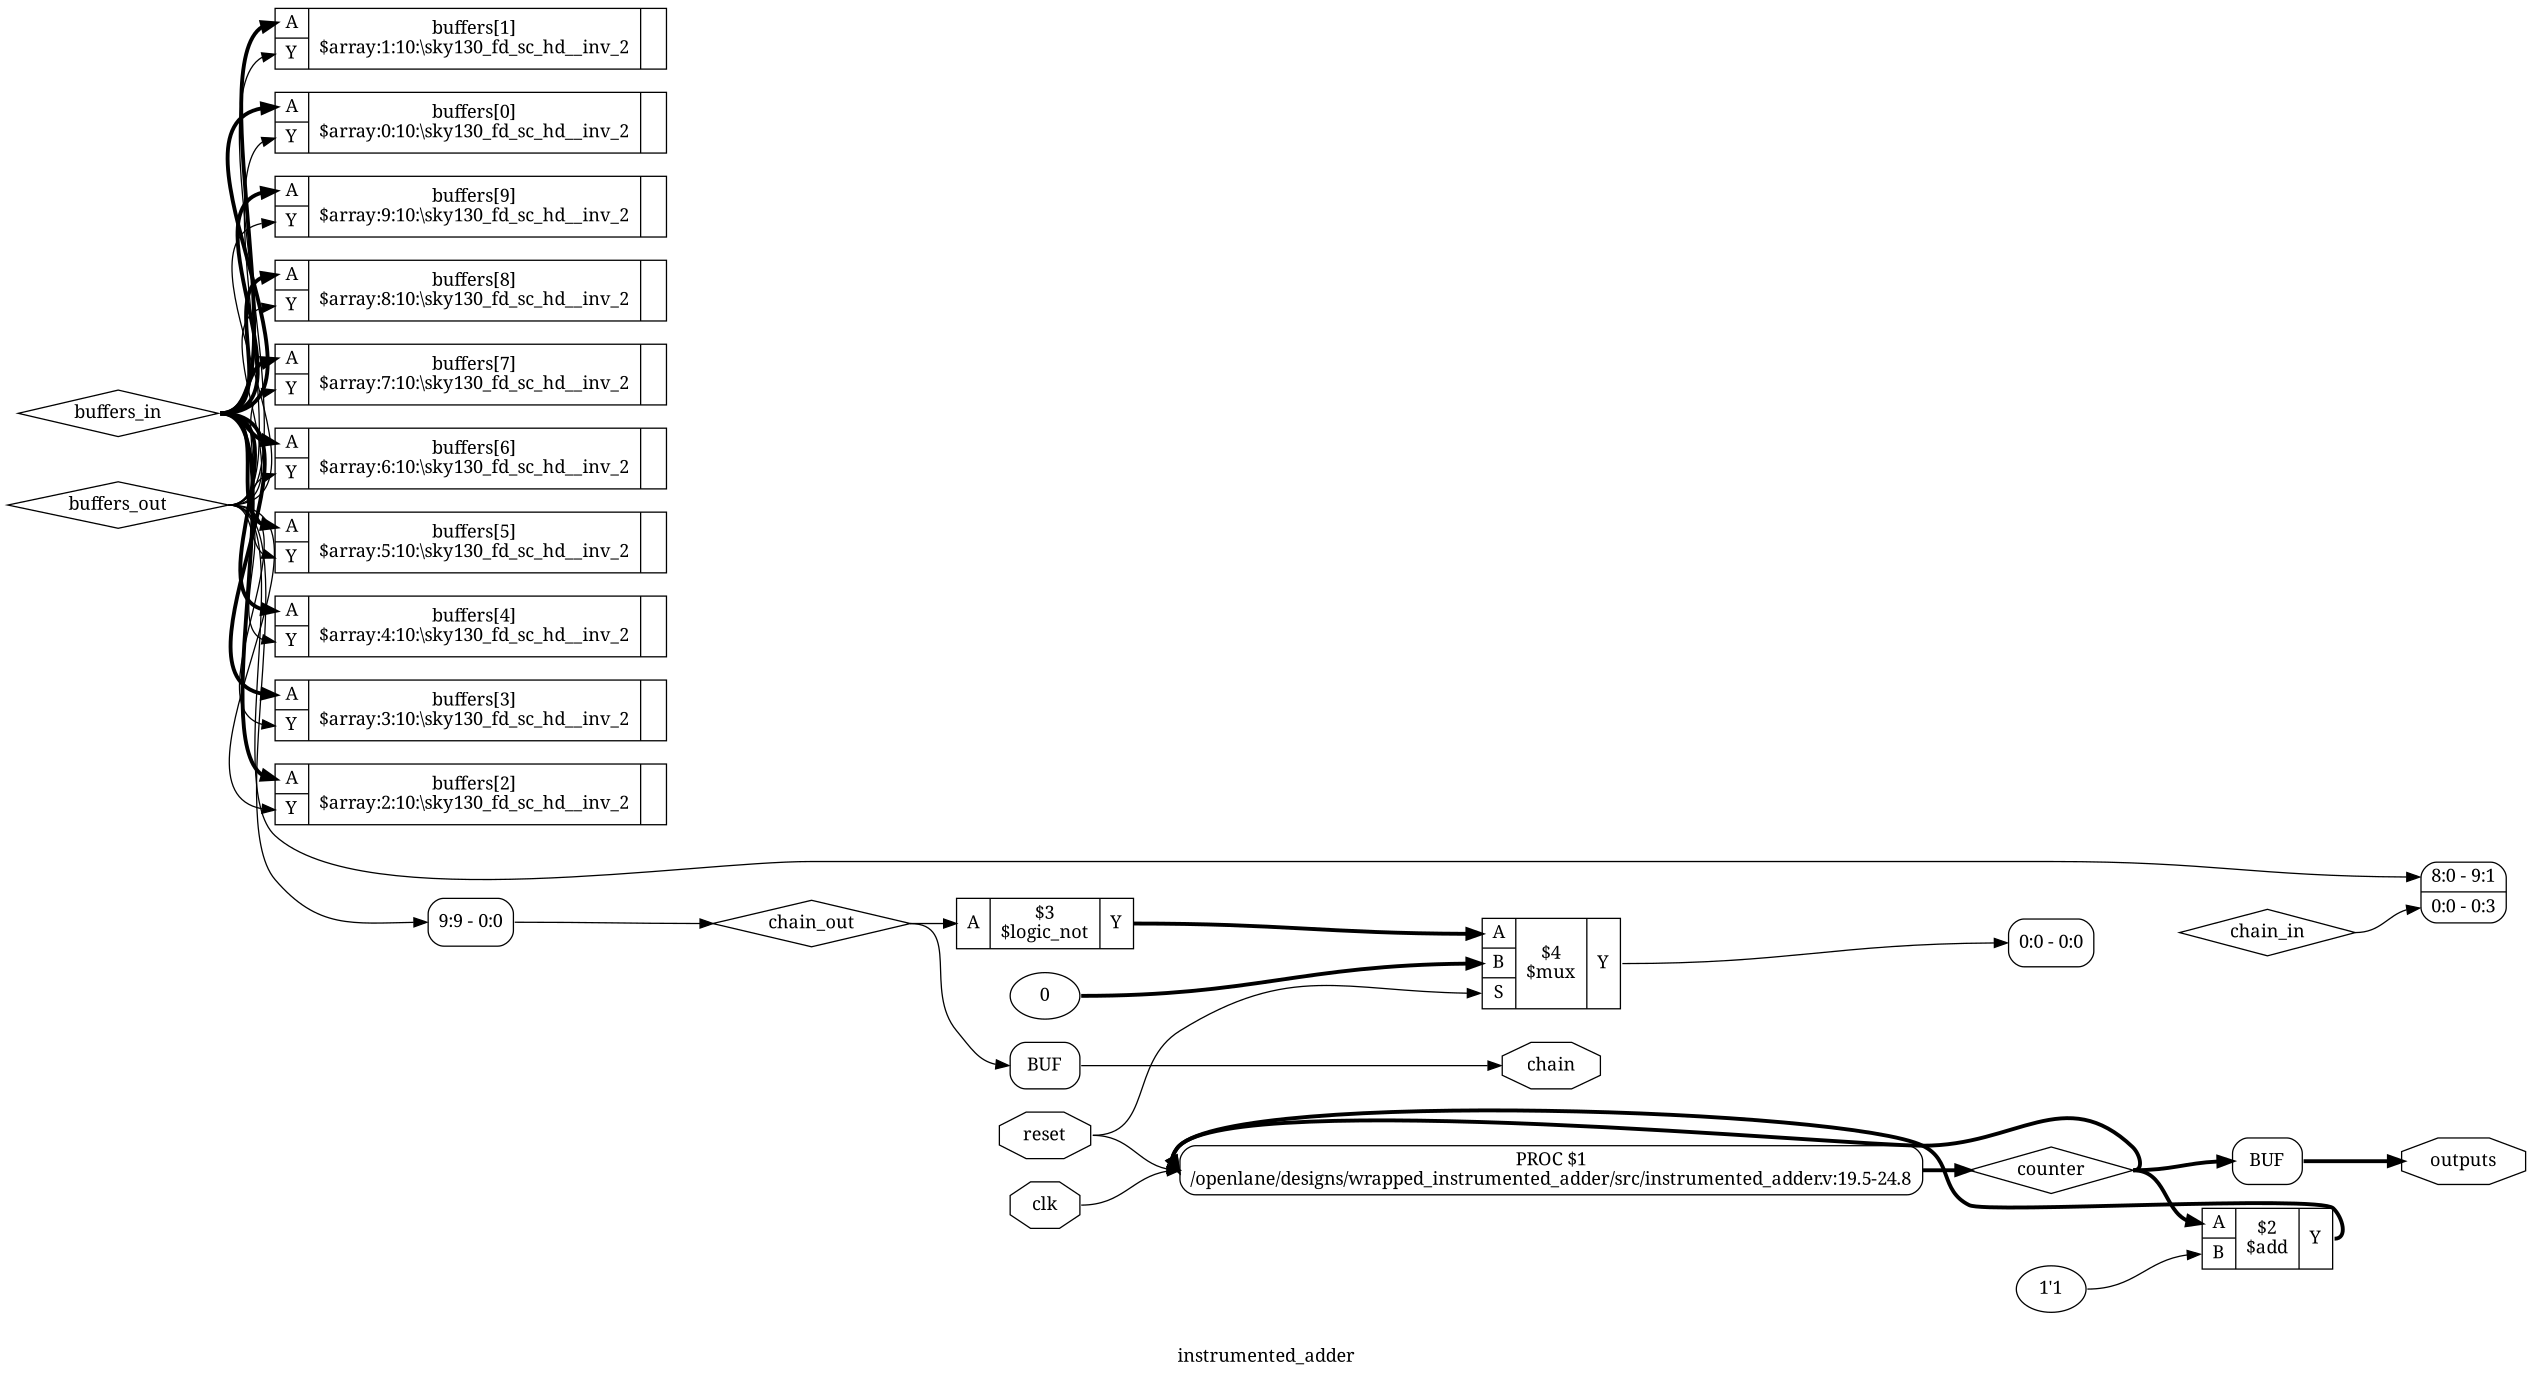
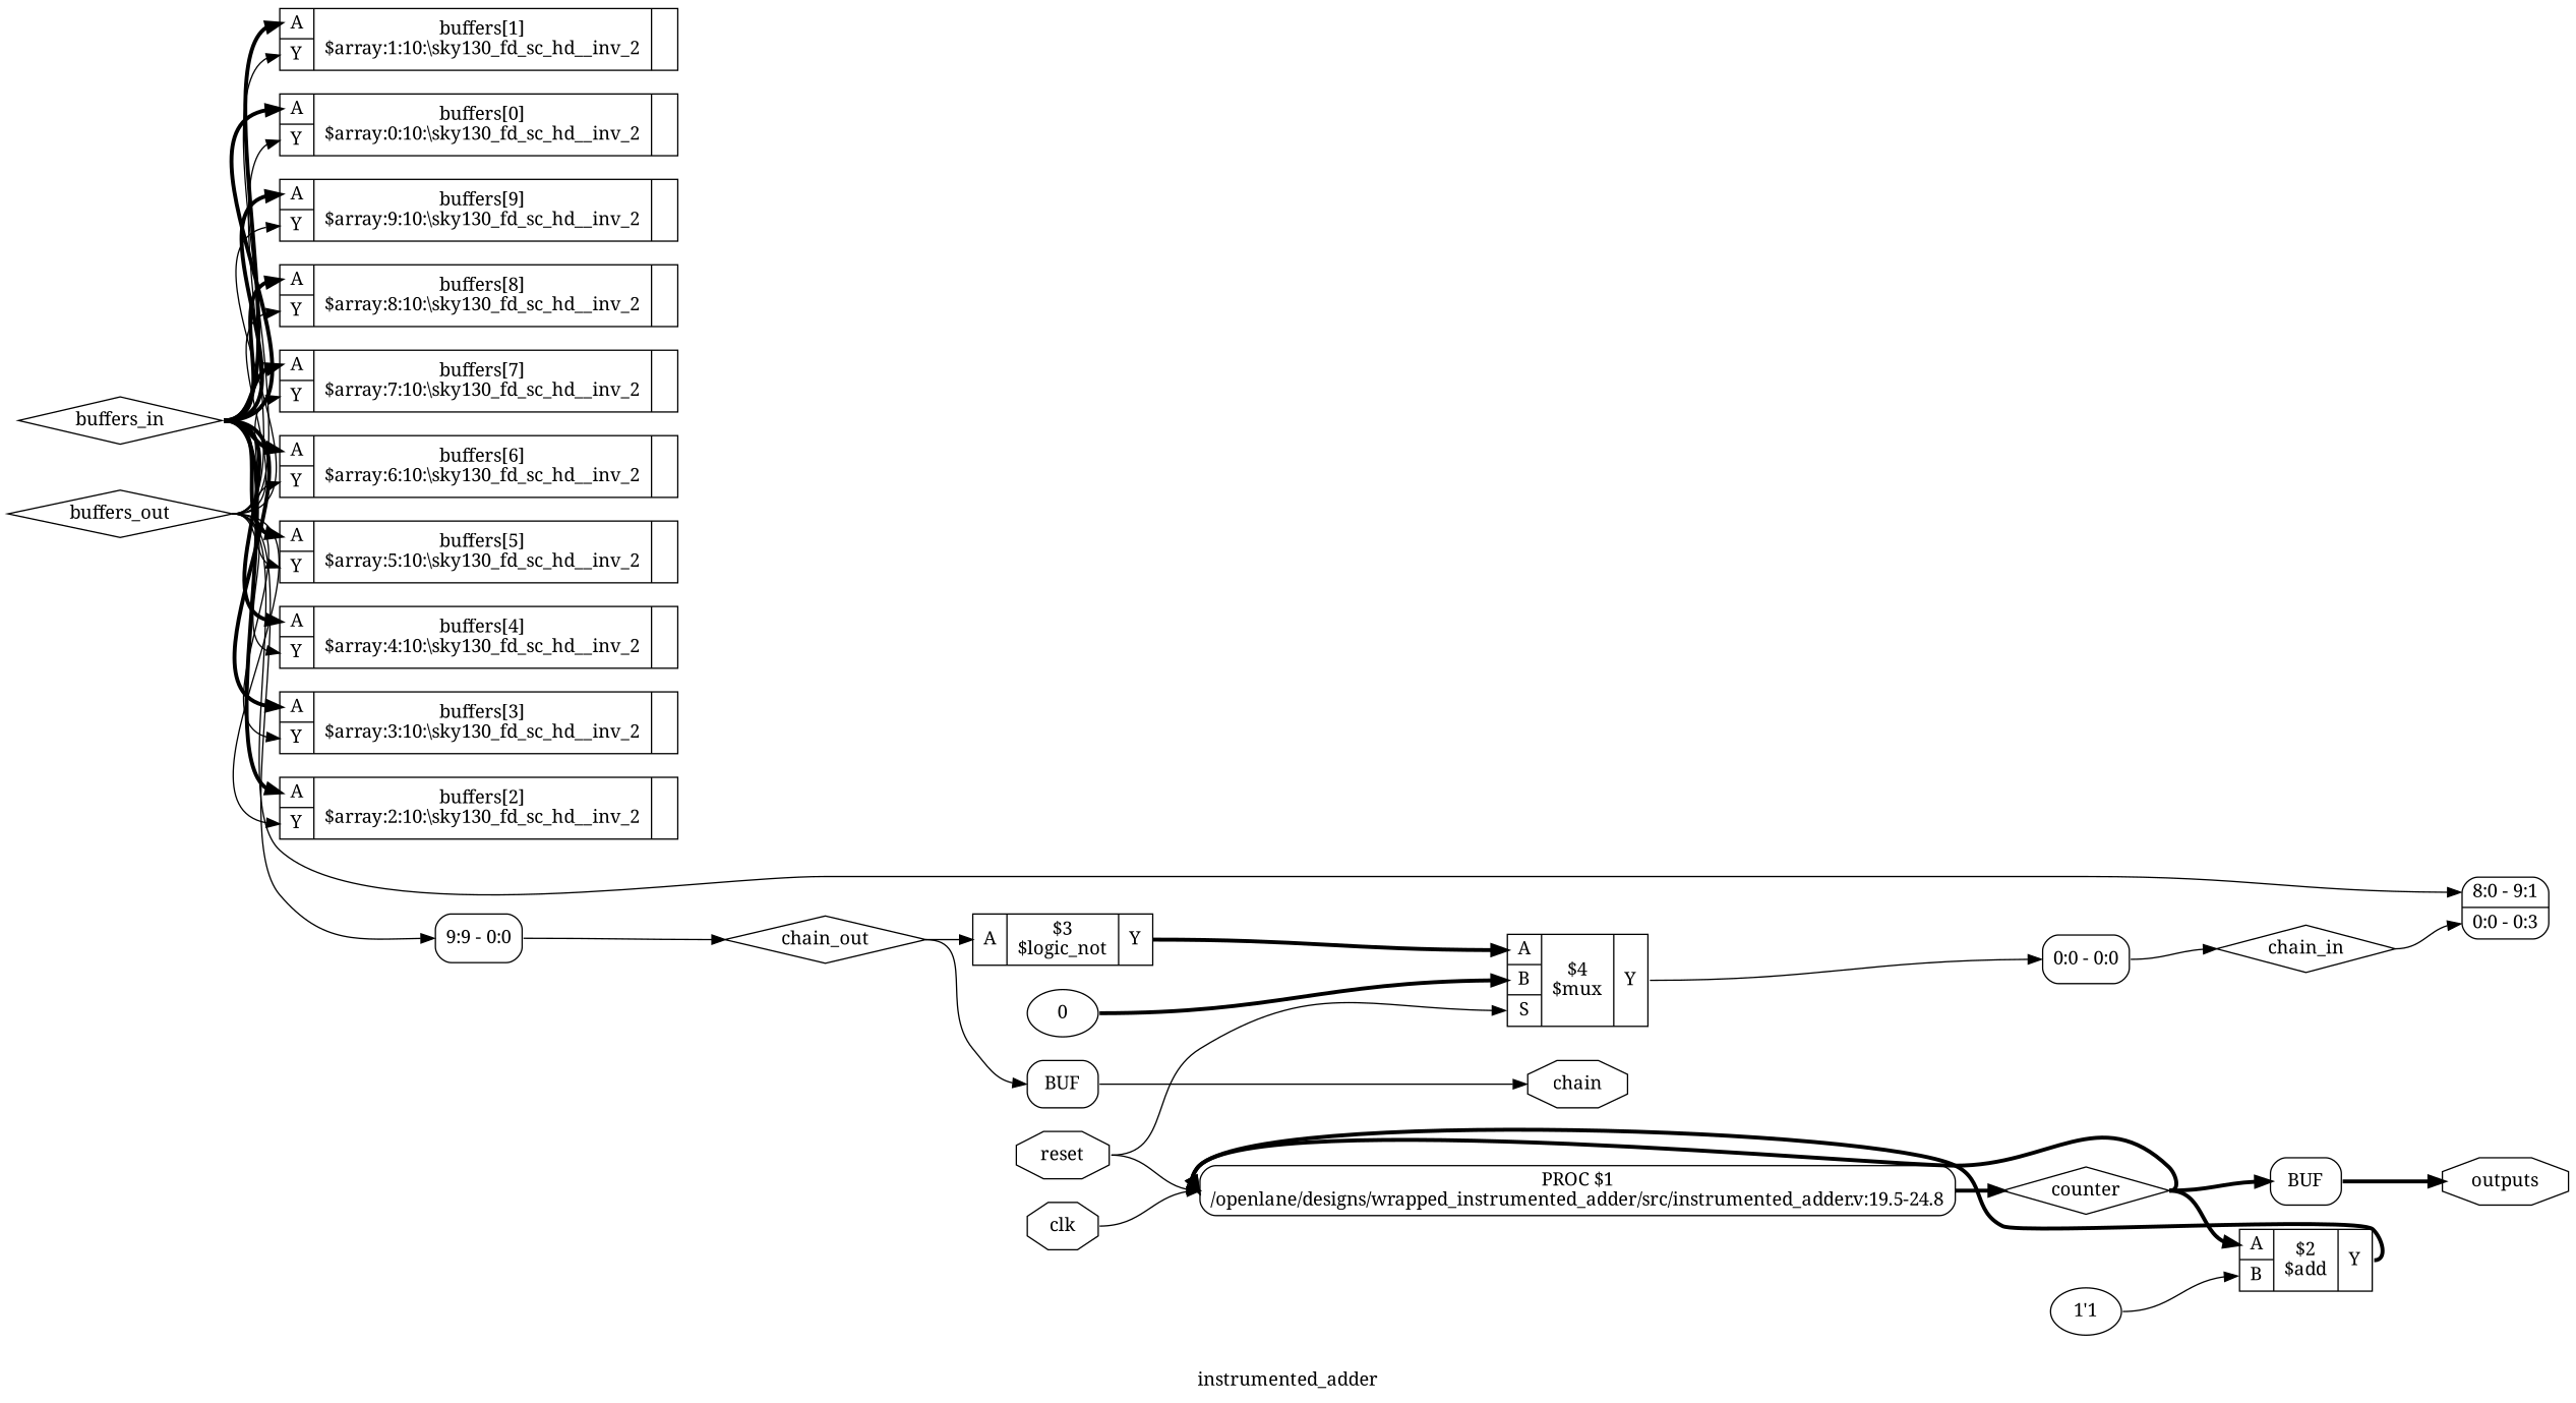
  digraph {
    fontname="Noto Serif"
    label=instrumented_adder
    rankdir=LR
    remincross=true
    node [fontname="Noto Serif" shape=record]
    edge [color=black fontname="Noto Serif" headport="p14:w" tailport=e]
    n1 [color=black fontcolor=black label=buffers_out shape=diamond]
    n2 [label="{{<p14> A|<p15> Y}|buffers[9]\n$array:9:10:\\sky130_fd_sc_hd__inv_2|{}}"]
    n3 [label="{{<p14> A|<p15> Y}|buffers[8]\n$array:8:10:\\sky130_fd_sc_hd__inv_2|{}}"]
    n4 [label="{{<p14> A|<p15> Y}|buffers[7]\n$array:7:10:\\sky130_fd_sc_hd__inv_2|{}}"]
    n5 [label="{{<p14> A|<p15> Y}|buffers[6]\n$array:6:10:\\sky130_fd_sc_hd__inv_2|{}}"]
    n6 [label="{{<p14> A|<p15> Y}|buffers[5]\n$array:5:10:\\sky130_fd_sc_hd__inv_2|{}}"]
    n7 [label="{{<p14> A|<p15> Y}|buffers[4]\n$array:4:10:\\sky130_fd_sc_hd__inv_2|{}}"]
    n8 [label="{{<p14> A|<p15> Y}|buffers[3]\n$array:3:10:\\sky130_fd_sc_hd__inv_2|{}}"]
    n9 [label="{{<p14> A|<p15> Y}|buffers[2]\n$array:2:10:\\sky130_fd_sc_hd__inv_2|{}}"]
    n10 [label="{{<p14> A|<p15> Y}|buffers[1]\n$array:1:10:\\sky130_fd_sc_hd__inv_2|{}}"]
    n11 [label="{{<p14> A|<p15> Y}|buffers[0]\n$array:0:10:\\sky130_fd_sc_hd__inv_2|{}}"]
    n12 [label="<s1> 8:0 - 9:1 |<s0> 0:0 - 0:3 " style=rounded]
    n13 [label="<s0> 9:9 - 0:0 " style=rounded]
    n14 [color=black fontcolor=black label=chain_out shape=diamond]
    n15 [color=black fontcolor=black label=buffers_in shape=diamond]
    n16 [label="{{<p14> A}|$3\n$logic_not|{<p15> Y}}"]
    n17 [label=BUF shape=box style=rounded]
    n18 [label="{{<p14> A|<p26> B|<p27> S}|$4\n$mux|{<p15> Y}}"]
    n19 [color=black fontcolor=black label=chain shape=octagon]
    n20 [color=black fontcolor=black label=chain_in shape=diamond]
    n21 [color=black fontcolor=black label=counter shape=diamond]
    n22 [label="{{<p14> A|<p26> B}|$2\n$add|{<p15> Y}}"]
    n23 [label="PROC $1\n/openlane/designs/wrapped_instrumented_adder/src/instrumented_adder.v:19.5-24.8" shape=box style=rounded]
    n24 [label=BUF shape=box style=rounded]
    n25 [color=black fontcolor=black label=outputs shape=octagon]
    n26 [color=black fontcolor=black label=reset shape=octagon]
    n27 [label="<s0> 0:0 - 0:0 " style=rounded]
    n28 [color=black fontcolor=black label=clk shape=octagon]
    n29 [label=0 shape=""]
    n30 [label="1'1" shape=""]
    n1 -> n2 [headport="p15:w"]
    n1 -> n3 [headport="p15:w"]
    n1 -> n4 [headport="p15:w"]
    n1 -> n5 [headport="p15:w"]
    n1 -> n6 [headport="p15:w"]
    n1 -> n7 [headport="p15:w"]
    n1 -> n8 [headport="p15:w"]
    n1 -> n9 [headport="p15:w"]
    n1 -> n10 [headport="p15:w"]
    n1 -> n11 [headport="p15:w"]
    n1 -> n12 [headport="s1:w"]
    n1 -> n13 [headport="s0:w"]
    n13 -> n14 [headport=w]
    n14 -> n16
    n14 -> n17 [headport="w:w"]
    n15 -> n2 [style="setlinewidth(3)"]
    n15 -> n3 [style="setlinewidth(3)"]
    n15 -> n4 [style="setlinewidth(3)"]
    n15 -> n5 [style="setlinewidth(3)"]
    n15 -> n6 [style="setlinewidth(3)"]
    n15 -> n7 [style="setlinewidth(3)"]
    n15 -> n8 [style="setlinewidth(3)"]
    n15 -> n9 [style="setlinewidth(3)"]
    n15 -> n10 [style="setlinewidth(3)"]
    n15 -> n11 [style="setlinewidth(3)"]
    n16 -> n18 [style="setlinewidth(3)" tailport="p15:e"]
    n17 -> n19 [headport=w tailport="e:e"]
    n18 -> n27 [headport="s0:w" tailport="p15:e"]
    n20 -> n12 [headport="s0:w"]
    n21 -> n22 [style="setlinewidth(3)"]
    n21 -> n23 [headport=w style="setlinewidth(3)"]
    n21 -> n24 [headport="w:w" style="setlinewidth(3)"]
    n22 -> n23 [headport=w style="setlinewidth(3)" tailport="p15:e"]
    n23 -> n21 [headport=w style="setlinewidth(3)"]
    n24 -> n25 [headport=w style="setlinewidth(3)" tailport="e:e"]
    n26 -> n18 [headport="p27:w"]
    n26 -> n23 [headport=w]
+   n27 -> n20 [headport=w]
    n28 -> n23 [headport=w]
    n29 -> n18 [headport="p26:w" style="setlinewidth(3)"]
    n30 -> n22 [headport="p26:w"]
  }
